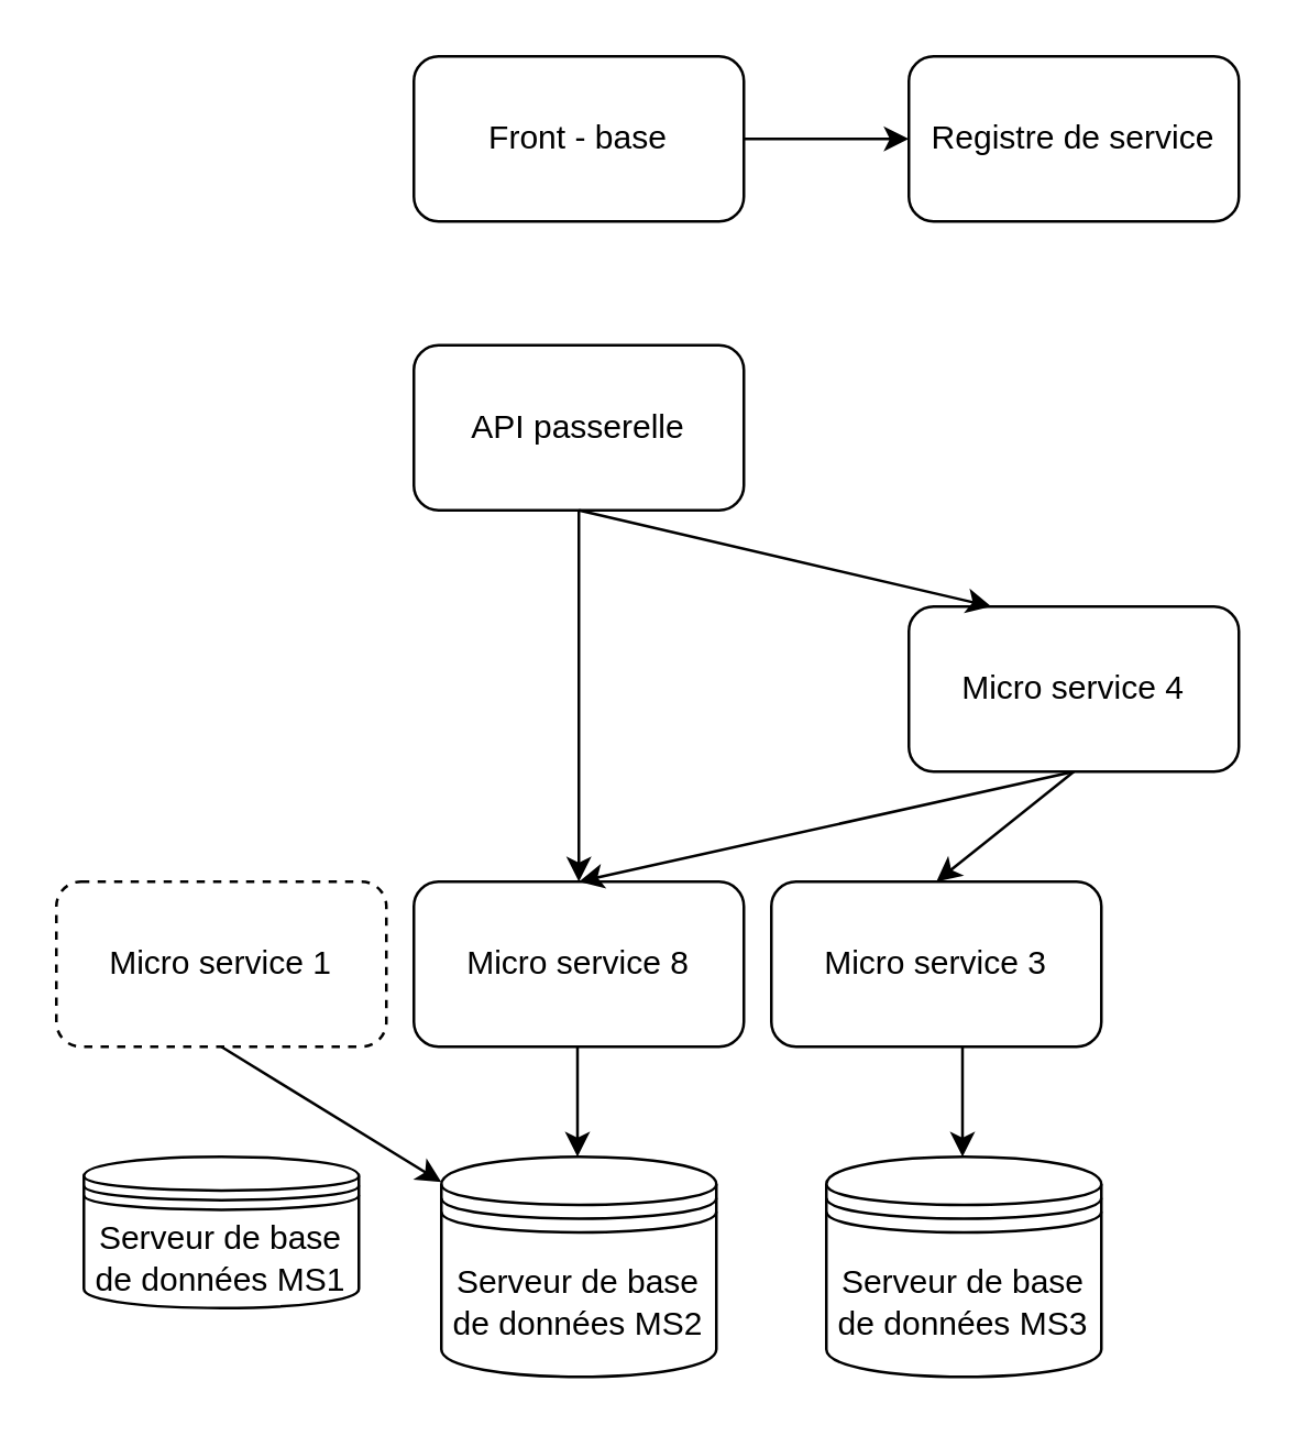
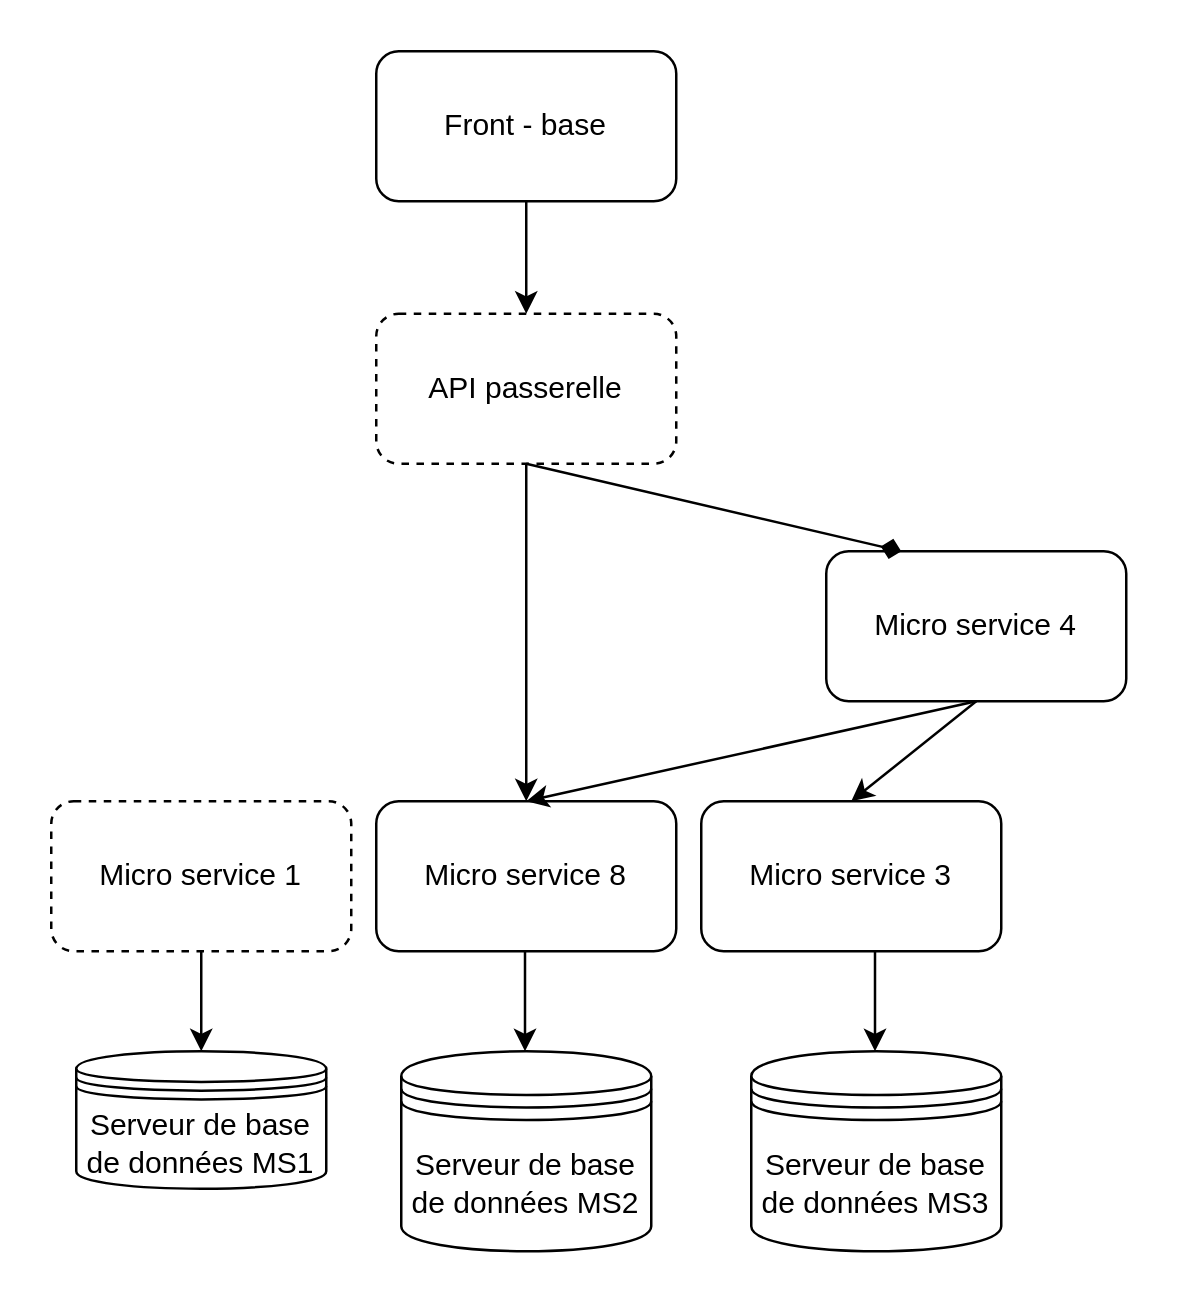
  <mxCell id="0" />
  <mxCell id="1" parent="0" />
- <mxCell id="2" value="API passerelle" style="rounded=1;whiteSpace=wrap;html=1;" vertex="1" parent="1"><mxGeometry x="150" y="125" width="120" height="60" as="geometry" /></mxCell>
- <mxCell id="3" value="Registre de service" style="rounded=1;whiteSpace=wrap;html=1;" vertex="1" parent="1"><mxGeometry x="330" y="20" width="120" height="60" as="geometry" /></mxCell>
+ <mxCell id="2" value="API passerelle" style="rounded=1;whiteSpace=wrap;html=1;dashed=1;" vertex="1" parent="1"><mxGeometry x="150" y="125" width="120" height="60" as="geometry" /></mxCell>
  <mxCell id="4" value="Micro service 4" style="rounded=1;whiteSpace=wrap;html=1;" vertex="1" parent="1"><mxGeometry x="330" y="220" width="120" height="60" as="geometry" /></mxCell>
- <mxCell id="5" value="" style="endArrow=classic;html=1;rounded=0;entryX=0.25;entryY=0;entryDx=0;entryDy=0;exitX=0.5;exitY=1;exitDx=0;exitDy=0;" edge="1" parent="1" source="2" target="4"><mxGeometry width="50" height="50" relative="1" as="geometry"><mxPoint x="180" y="420" as="sourcePoint" /><mxPoint x="230" y="370" as="targetPoint" /></mxGeometry></mxCell>
+ <mxCell id="5" value="" style="endArrow=diamond;html=1;rounded=0;entryX=0.25;entryY=0;entryDx=0;entryDy=0;exitX=0.5;exitY=1;exitDx=0;exitDy=0;" edge="1" parent="1" source="2" target="4"><mxGeometry width="50" height="50" relative="1" as="geometry"><mxPoint x="180" y="420" as="sourcePoint" /><mxPoint x="230" y="370" as="targetPoint" /></mxGeometry></mxCell>
  <mxCell id="6" value="Micro service 1" style="rounded=1;whiteSpace=wrap;html=1;dashed=1;" vertex="1" parent="1"><mxGeometry x="20" y="320" width="120" height="60" as="geometry" /></mxCell>
  <mxCell id="7" value="Micro service 8" style="rounded=1;whiteSpace=wrap;html=1;" vertex="1" parent="1"><mxGeometry x="150" y="320" width="120" height="60" as="geometry" /></mxCell>
  <mxCell id="8" value="Micro service 3" style="rounded=1;whiteSpace=wrap;html=1;" vertex="1" parent="1"><mxGeometry x="280" y="320" width="120" height="60" as="geometry" /></mxCell>
  <mxCell id="9" value="" style="endArrow=classic;html=1;rounded=0;exitX=0.5;exitY=1;exitDx=0;exitDy=0;entryX=0.5;entryY=0;entryDx=0;entryDy=0;" edge="1" parent="1" source="4" target="8"><mxGeometry width="50" height="50" relative="1" as="geometry"><mxPoint x="180" y="420" as="sourcePoint" /><mxPoint x="230" y="370" as="targetPoint" /></mxGeometry></mxCell>
  <mxCell id="10" value="" style="endArrow=classic;html=1;rounded=0;entryX=0.5;entryY=0;entryDx=0;entryDy=0;" edge="1" parent="1" target="7"><mxGeometry width="50" height="50" relative="1" as="geometry"><mxPoint x="390" y="280" as="sourcePoint" /><mxPoint x="400" y="330" as="targetPoint" /></mxGeometry></mxCell>
  <mxCell id="11" value="" style="endArrow=classic;html=1;rounded=0;entryX=0.5;entryY=0;entryDx=0;entryDy=0;exitX=0.5;exitY=1;exitDx=0;exitDy=0;" edge="1" parent="1" source="2" target="7"><mxGeometry width="50" height="50" relative="1" as="geometry"><mxPoint x="180" y="420" as="sourcePoint" /><mxPoint x="230" y="370" as="targetPoint" /></mxGeometry></mxCell>
  <mxCell id="12" value="Serveur de base de données MS1" style="shape=datastore;whiteSpace=wrap;html=1;" vertex="1" parent="1"><mxGeometry x="30" y="420" width="100" height="55" as="geometry" /></mxCell>
  <mxCell id="13" value="Serveur de base de données MS2" style="shape=datastore;whiteSpace=wrap;html=1;" vertex="1" parent="1"><mxGeometry x="160" y="420" width="100" height="80" as="geometry" /></mxCell>
  <mxCell id="14" value="Serveur de base de données MS3" style="shape=datastore;whiteSpace=wrap;html=1;" vertex="1" parent="1"><mxGeometry x="300" y="420" width="100" height="80" as="geometry" /></mxCell>
  <mxCell id="15" value="Front - base" style="rounded=1;whiteSpace=wrap;html=1;" vertex="1" parent="1"><mxGeometry x="150" y="20" width="120" height="60" as="geometry" /></mxCell>
- <mxCell id="17" value="" style="endArrow=classic;html=1;rounded=0;entryX=0;entryY=0.5;entryDx=0;entryDy=0;exitX=1;exitY=0.5;exitDx=0;exitDy=0;" edge="1" parent="1" source="15" target="3"><mxGeometry width="50" height="50" relative="1" as="geometry"><mxPoint x="180" y="270" as="sourcePoint" /><mxPoint x="230" y="220" as="targetPoint" /></mxGeometry></mxCell>
- <mxCell id="18" value="" style="endArrow=classic;html=1;rounded=0;exitX=0.5;exitY=1;exitDx=0;exitDy=0;" edge="1" parent="1" source="6" target="13"><mxGeometry width="50" height="50" relative="1" as="geometry"><mxPoint x="180" y="360" as="sourcePoint" /><mxPoint x="230" y="310" as="targetPoint" /></mxGeometry></mxCell>
+ <mxCell id="16" value="" style="endArrow=classic;html=1;rounded=0;entryX=0.5;entryY=0;entryDx=0;entryDy=0;exitX=0.5;exitY=1;exitDx=0;exitDy=0;" edge="1" parent="1" source="15" target="2"><mxGeometry width="50" height="50" relative="1" as="geometry"><mxPoint x="180" y="270" as="sourcePoint" /><mxPoint x="230" y="220" as="targetPoint" /></mxGeometry></mxCell>
+ <mxCell id="18" value="" style="endArrow=classic;html=1;rounded=0;entryX=0.5;entryY=0;entryDx=0;entryDy=0;exitX=0.5;exitY=1;exitDx=0;exitDy=0;" edge="1" parent="1" source="6" target="12"><mxGeometry width="50" height="50" relative="1" as="geometry"><mxPoint x="180" y="360" as="sourcePoint" /><mxPoint x="230" y="310" as="targetPoint" /></mxGeometry></mxCell>
  <mxCell id="19" value="" style="endArrow=classic;html=1;rounded=0;entryX=0.5;entryY=0;entryDx=0;entryDy=0;exitX=0.5;exitY=1;exitDx=0;exitDy=0;" edge="1" parent="1"><mxGeometry width="50" height="50" relative="1" as="geometry"><mxPoint x="209.5" y="380" as="sourcePoint" /><mxPoint x="209.5" y="420" as="targetPoint" /></mxGeometry></mxCell>
  <mxCell id="20" value="" style="endArrow=classic;html=1;rounded=0;entryX=0.5;entryY=0;entryDx=0;entryDy=0;exitX=0.5;exitY=1;exitDx=0;exitDy=0;" edge="1" parent="1"><mxGeometry width="50" height="50" relative="1" as="geometry"><mxPoint x="349.5" y="380" as="sourcePoint" /><mxPoint x="349.5" y="420" as="targetPoint" /></mxGeometry></mxCell>
